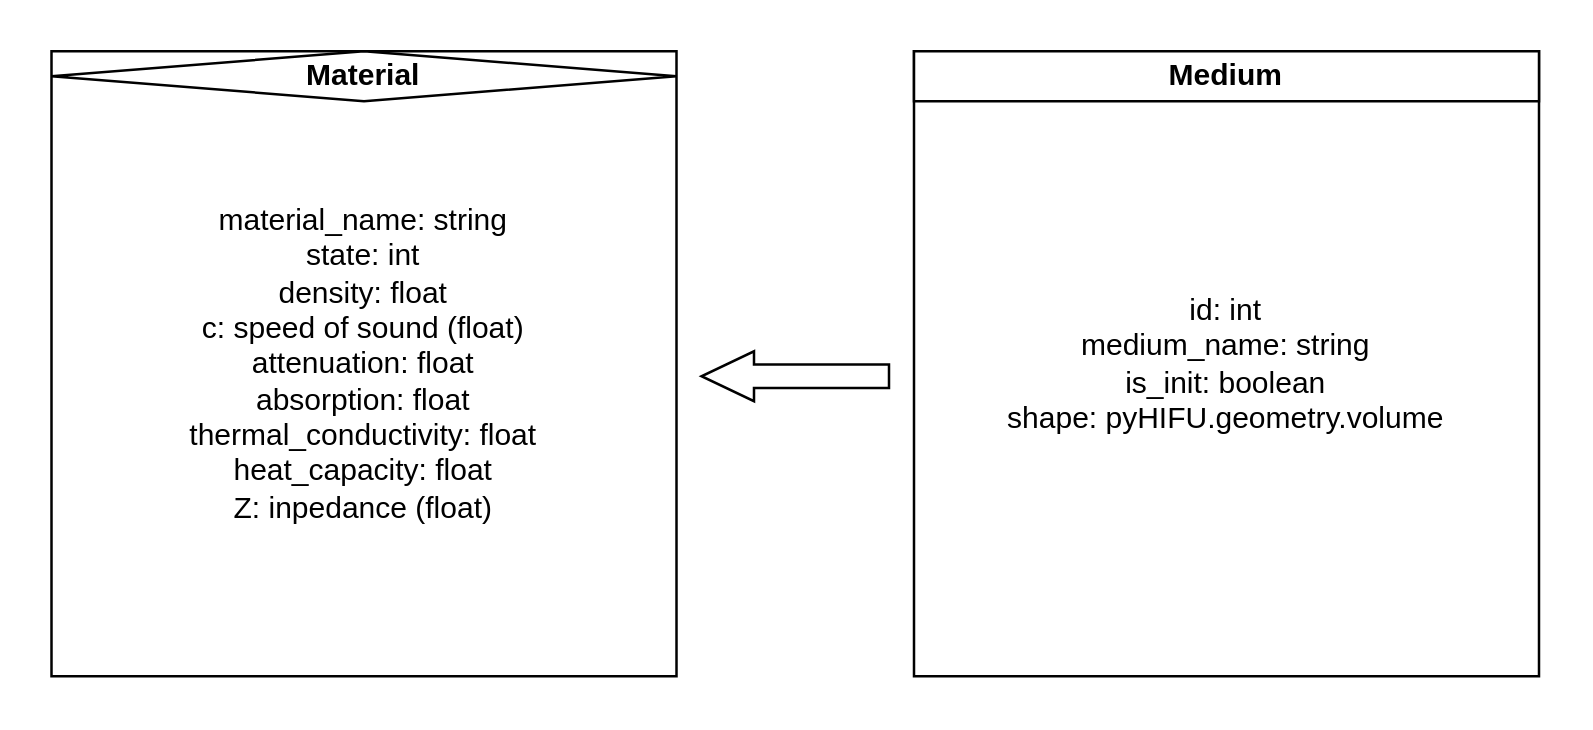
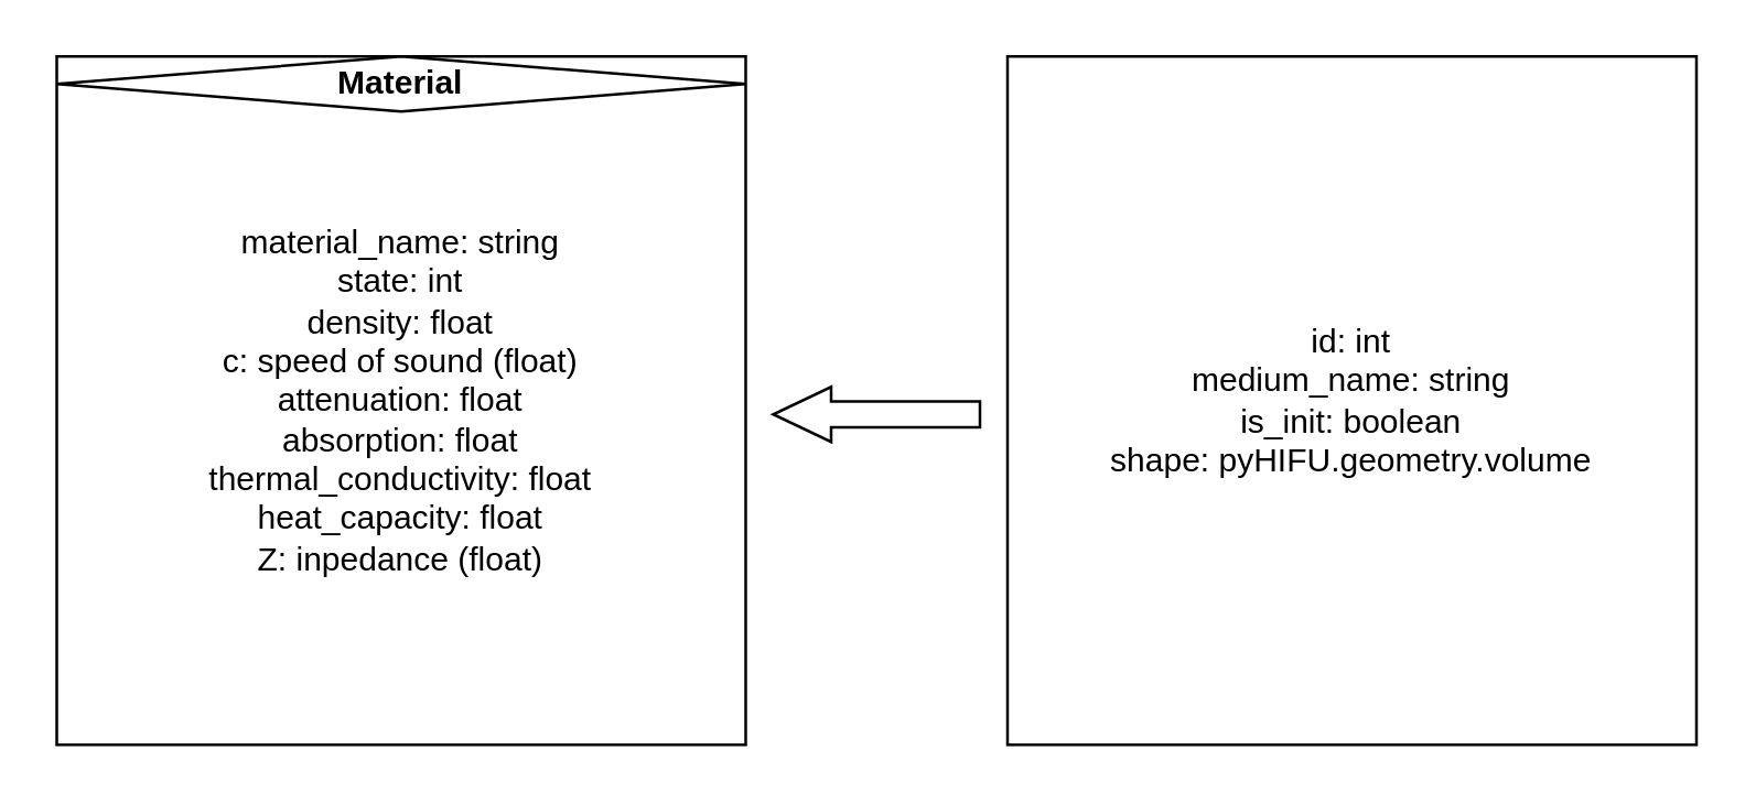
  <mxCell id="0" />
  <mxCell id="1" parent="0" />
  <mxCell id="2" value="&lt;div&gt;material_name: string&lt;/div&gt;&lt;div&gt;state: int&lt;/div&gt;&lt;div&gt;density: float&lt;/div&gt;&lt;div&gt;c: speed of sound (float)&lt;/div&gt;&lt;div&gt;attenuation: float&lt;/div&gt;&lt;div&gt;absorption: float&lt;/div&gt;&lt;div&gt;thermal_conductivity: float&lt;/div&gt;&lt;div&gt;heat_capacity: float&lt;/div&gt;&lt;div&gt;Z: inpedance (float)&lt;/div&gt;" style="whiteSpace=wrap;html=1;aspect=fixed;" vertex="1" parent="1"><mxGeometry x="20" y="20" width="250" height="250" as="geometry" /></mxCell>
  <mxCell id="3" value="&lt;div&gt;id: int&lt;/div&gt;&lt;div&gt;medium_name: string&lt;/div&gt;&lt;div&gt;is_init: boolean&lt;/div&gt;&lt;div&gt;shape: pyHIFU.geometry.volume&lt;br&gt;&lt;/div&gt;" style="whiteSpace=wrap;html=1;aspect=fixed;" vertex="1" parent="1"><mxGeometry x="365" y="20" width="250" height="250" as="geometry" /></mxCell>
  <mxCell id="4" value="&lt;b&gt;Material&lt;/b&gt;" style="rhombus;whiteSpace=wrap;html=1;" vertex="1" parent="1"><mxGeometry x="20" y="20" width="250" height="20" as="geometry" /></mxCell>
- <mxCell id="5" value="&lt;b&gt;Medium&lt;/b&gt;" style="rounded=0;whiteSpace=wrap;html=1;" vertex="1" parent="1"><mxGeometry x="365" y="20" width="250" height="20" as="geometry" /></mxCell>
  <mxCell id="6" value="" style="html=1;shadow=0;dashed=0;align=center;verticalAlign=middle;shape=mxgraph.arrows2.arrow;dy=0.53;dx=21;flipH=1;notch=0;" vertex="1" parent="1"><mxGeometry x="280" y="140" width="75" height="20" as="geometry" /></mxCell>
